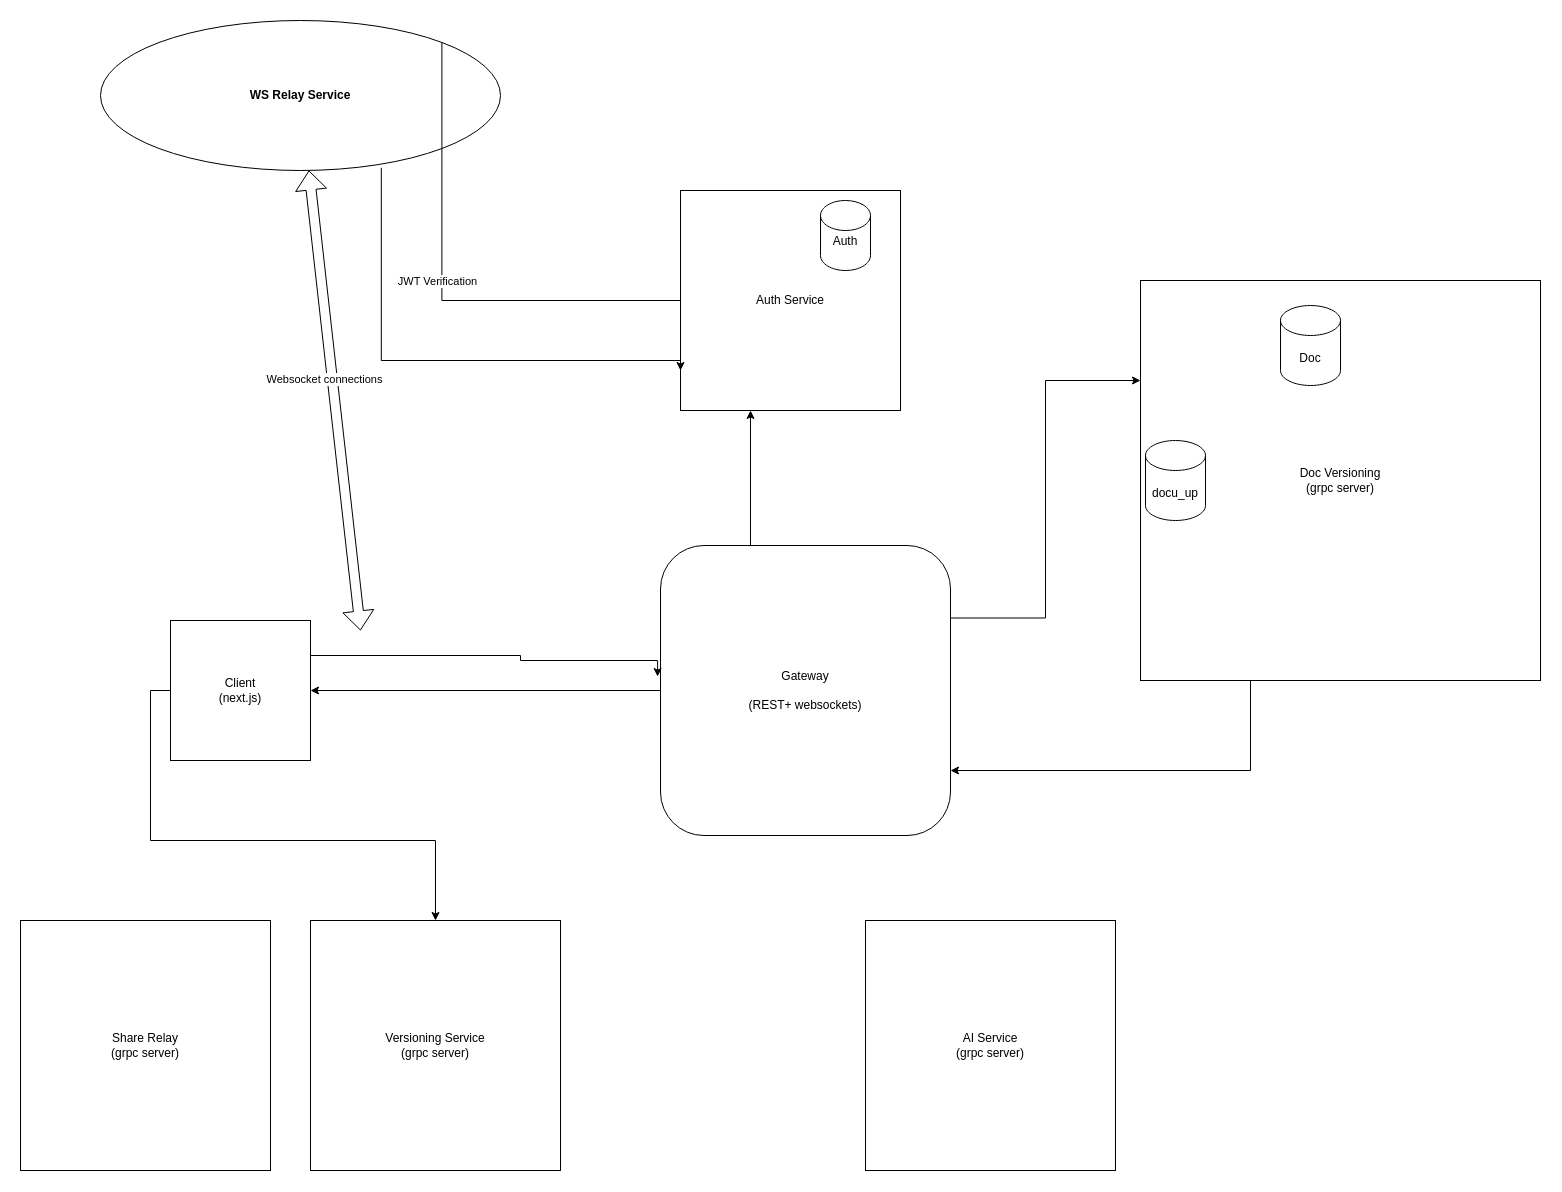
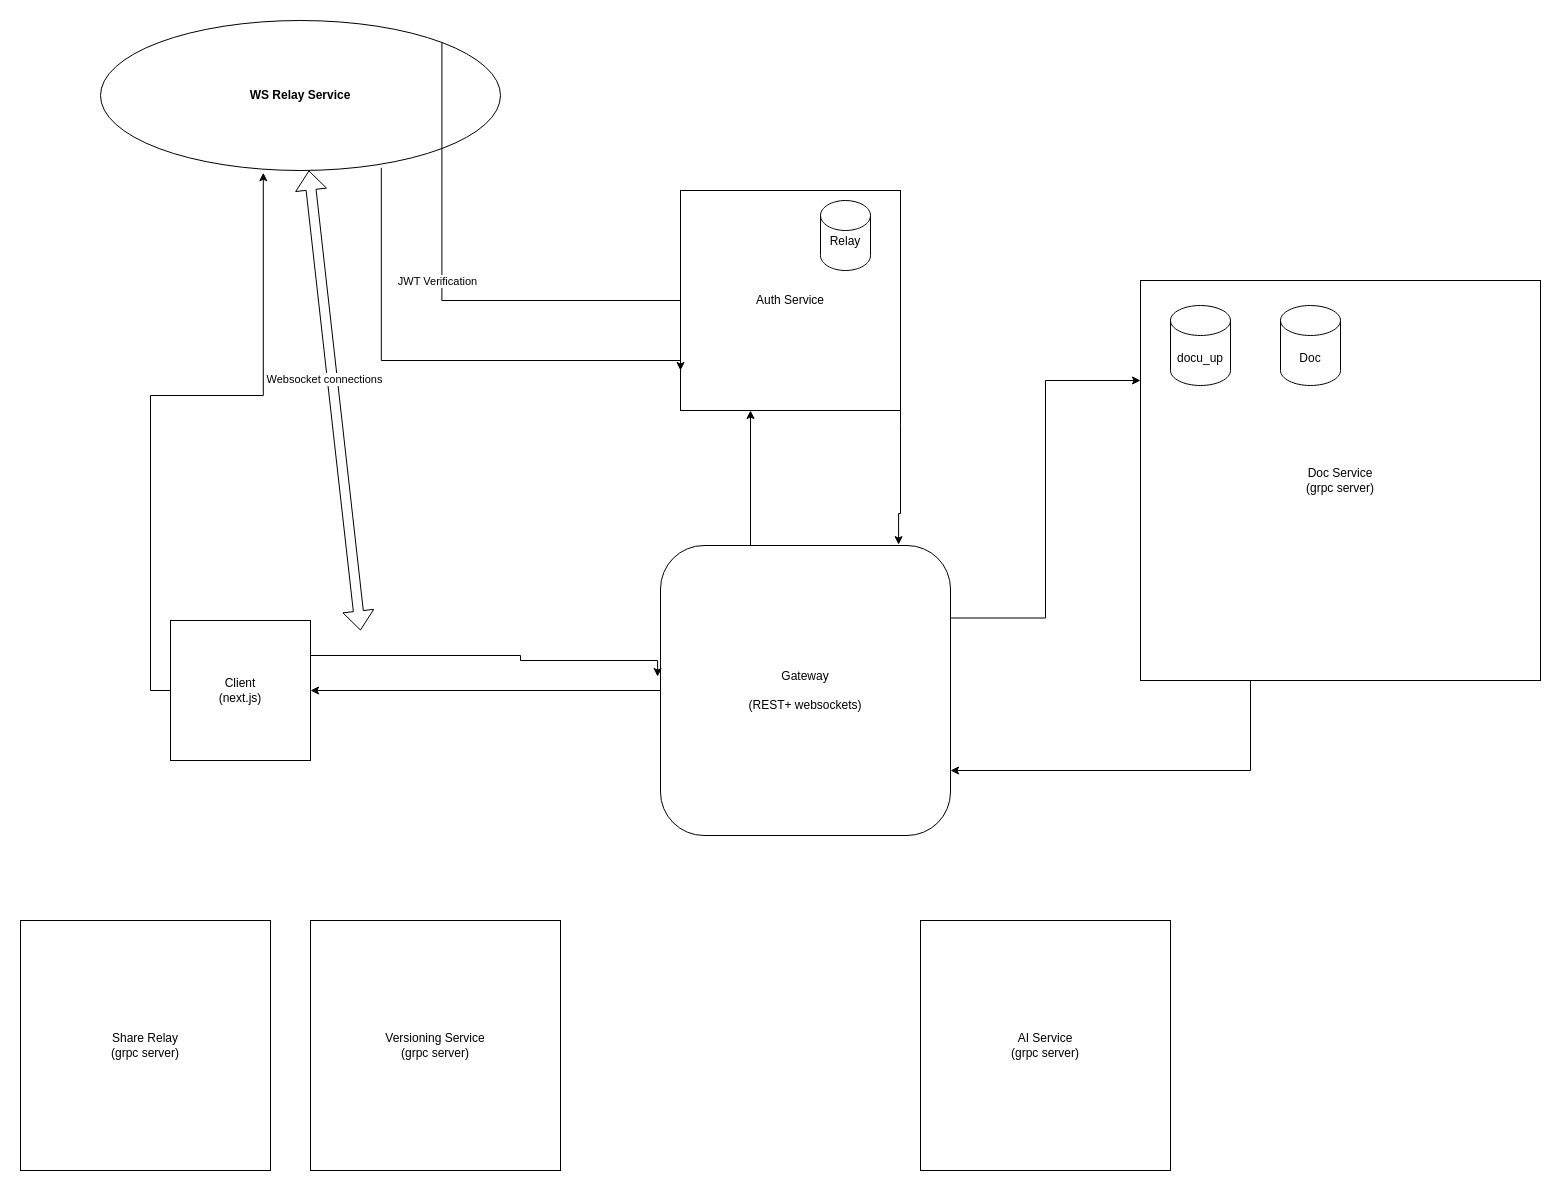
  <mxCell id="0" />
  <mxCell id="1" parent="0" />
  <mxCell id="2" value="Client&lt;div&gt;(next.js)&lt;/div&gt;" style="whiteSpace=wrap;html=1;aspect=fixed;" parent="1" vertex="1"><mxGeometry x="170" y="620" width="140" height="140" as="geometry" /></mxCell>
  <mxCell id="3" style="edgeStyle=orthogonalEdgeStyle;rounded=0;orthogonalLoop=1;jettySize=auto;html=1;exitX=0;exitY=0.5;exitDx=0;exitDy=0;" parent="1" source="5" target="2" edge="1"><mxGeometry relative="1" as="geometry" /></mxCell>
  <mxCell id="4" style="edgeStyle=orthogonalEdgeStyle;rounded=0;orthogonalLoop=1;jettySize=auto;html=1;exitX=1;exitY=0.25;exitDx=0;exitDy=0;entryX=0;entryY=0.25;entryDx=0;entryDy=0;" edge="1" parent="1" source="5" target="9"><mxGeometry relative="1" as="geometry" /></mxCell>
  <mxCell id="5" value="Gateway&lt;div&gt;&lt;br&gt;&lt;/div&gt;&lt;div&gt;(REST+ websockets)&lt;/div&gt;" style="rounded=1;whiteSpace=wrap;html=1;" parent="1" vertex="1"><mxGeometry x="660" y="545" width="290" height="290" as="geometry" /></mxCell>
  <mxCell id="6" style="edgeStyle=orthogonalEdgeStyle;rounded=0;orthogonalLoop=1;jettySize=auto;html=1;exitX=1;exitY=0.25;exitDx=0;exitDy=0;entryX=-0.01;entryY=0.452;entryDx=0;entryDy=0;entryPerimeter=0;" parent="1" source="2" target="5" edge="1"><mxGeometry relative="1" as="geometry"><Array as="points"><mxPoint x="520" y="655" /><mxPoint x="520" y="660" /><mxPoint x="657" y="660" /></Array></mxGeometry></mxCell>
  <mxCell id="7" value="Auth Service" style="whiteSpace=wrap;html=1;aspect=fixed;" parent="1" vertex="1"><mxGeometry x="680" y="190" width="220" height="220" as="geometry" /></mxCell>
  <mxCell id="8" style="edgeStyle=orthogonalEdgeStyle;rounded=0;orthogonalLoop=1;jettySize=auto;html=1;" edge="1" parent="1" source="9" target="5"><mxGeometry relative="1" as="geometry"><Array as="points"><mxPoint x="1250" y="770" /></Array></mxGeometry></mxCell>
- <mxCell id="9" value="Doc Versioning&lt;div&gt;(grpc server)&lt;/div&gt;" style="whiteSpace=wrap;html=1;aspect=fixed;" parent="1" vertex="1"><mxGeometry x="1140" y="280" width="400" height="400" as="geometry" /></mxCell>
- <mxCell id="10" value="AI Service&lt;div&gt;(grpc server)&lt;/div&gt;" style="whiteSpace=wrap;html=1;aspect=fixed;" parent="1" vertex="1"><mxGeometry x="865" y="920" width="250" height="250" as="geometry" /></mxCell>
+ <mxCell id="9" value="Doc Service&lt;div&gt;(grpc server)&lt;/div&gt;" style="whiteSpace=wrap;html=1;aspect=fixed;" parent="1" vertex="1"><mxGeometry x="1140" y="280" width="400" height="400" as="geometry" /></mxCell>
+ <mxCell id="10" value="AI Service&lt;div&gt;(grpc server)&lt;/div&gt;" style="whiteSpace=wrap;html=1;aspect=fixed;" parent="1" vertex="1"><mxGeometry x="920" y="920" width="250" height="250" as="geometry" /></mxCell>
  <mxCell id="11" value="Versioning Service&lt;div&gt;(grpc server)&lt;/div&gt;" style="whiteSpace=wrap;html=1;aspect=fixed;" parent="1" vertex="1"><mxGeometry x="310" y="920" width="250" height="250" as="geometry" /></mxCell>
  <mxCell id="12" value="Share Relay&lt;div&gt;(grpc server)&lt;/div&gt;" style="whiteSpace=wrap;html=1;aspect=fixed;" parent="1" vertex="1"><mxGeometry x="20" y="920" width="250" height="250" as="geometry" /></mxCell>
  <mxCell id="13" style="edgeStyle=orthogonalEdgeStyle;rounded=0;orthogonalLoop=1;jettySize=auto;html=1;exitX=0.702;exitY=0.982;exitDx=0;exitDy=0;entryX=0;entryY=0.75;entryDx=0;entryDy=0;exitPerimeter=0;" parent="1" edge="1" source="14"><mxGeometry relative="1" as="geometry"><mxPoint x="380" y="360" as="sourcePoint" /><mxPoint x="680" y="370" as="targetPoint" /><Array as="points"><mxPoint x="381" y="360" /><mxPoint x="680" y="360" /></Array></mxGeometry></mxCell>
  <mxCell id="14" value="&lt;strong data-end=&quot;1795&quot; data-start=&quot;1775&quot;&gt;WS Relay Service&lt;/strong&gt;" style="ellipse;whiteSpace=wrap;html=1;" parent="1" vertex="1"><mxGeometry x="100" y="20" width="400" height="150" as="geometry" /></mxCell>
+ <mxCell id="15" style="edgeStyle=orthogonalEdgeStyle;rounded=0;orthogonalLoop=1;jettySize=auto;html=1;exitX=1;exitY=0.75;exitDx=0;exitDy=0;entryX=0.821;entryY=-0.003;entryDx=0;entryDy=0;entryPerimeter=0;" parent="1" source="7" target="5" edge="1"><mxGeometry relative="1" as="geometry"><Array as="points"><mxPoint x="900" y="425" /><mxPoint x="900" y="513" /><mxPoint x="898" y="513" /></Array></mxGeometry></mxCell>
  <mxCell id="16" style="edgeStyle=orthogonalEdgeStyle;rounded=0;orthogonalLoop=1;jettySize=auto;html=1;exitX=0;exitY=0.5;exitDx=0;exitDy=0;entryX=1;entryY=0;entryDx=0;entryDy=0;endArrow=none;" parent="1" source="7" target="14" edge="1"><mxGeometry relative="1" as="geometry" /></mxCell>
  <mxCell id="17" value="JWT Verification" style="edgeLabel;html=1;align=center;verticalAlign=middle;resizable=0;points=[];" parent="16" vertex="1" connectable="0"><mxGeometry x="0.039" y="5" relative="1" as="geometry"><mxPoint as="offset" /></mxGeometry></mxCell>
  <mxCell id="18" value="" style="shape=flexArrow;endArrow=classic;startArrow=classic;html=1;rounded=0;" parent="1" target="14" edge="1"><mxGeometry width="100" height="100" relative="1" as="geometry"><mxPoint x="360" y="630" as="sourcePoint" /><mxPoint x="440" y="510" as="targetPoint" /></mxGeometry></mxCell>
  <mxCell id="19" value="Websocket connections" style="edgeLabel;html=1;align=center;verticalAlign=middle;resizable=0;points=[];" parent="18" vertex="1" connectable="0"><mxGeometry x="0.097" y="8" relative="1" as="geometry"><mxPoint as="offset" /></mxGeometry></mxCell>
- <mxCell id="20" style="edgeStyle=orthogonalEdgeStyle;rounded=0;orthogonalLoop=1;jettySize=auto;html=1;exitX=0;exitY=0.5;exitDx=0;exitDy=0;" parent="1" source="2" target="11" edge="1"><mxGeometry relative="1" as="geometry" /></mxCell>
+ <mxCell id="20" style="edgeStyle=orthogonalEdgeStyle;rounded=0;orthogonalLoop=1;jettySize=auto;html=1;exitX=0;exitY=0.5;exitDx=0;exitDy=0;entryX=0.407;entryY=1.015;entryDx=0;entryDy=0;entryPerimeter=0;" parent="1" source="2" target="14" edge="1"><mxGeometry relative="1" as="geometry" /></mxCell>
  <mxCell id="21" style="edgeStyle=orthogonalEdgeStyle;rounded=0;orthogonalLoop=1;jettySize=auto;html=1;exitX=0.5;exitY=0;exitDx=0;exitDy=0;" parent="1" source="5" edge="1"><mxGeometry relative="1" as="geometry"><Array as="points"><mxPoint x="750" y="545" /><mxPoint x="750" y="415" /></Array><mxPoint x="750" y="410" as="targetPoint" /></mxGeometry></mxCell>
- <mxCell id="22" value="docu_up" style="shape=cylinder3;whiteSpace=wrap;html=1;boundedLbl=1;backgroundOutline=1;size=15;" vertex="1" parent="1"><mxGeometry x="1145" y="440" width="60" height="80" as="geometry" /></mxCell>
+ <mxCell id="22" value="docu_up" style="shape=cylinder3;whiteSpace=wrap;html=1;boundedLbl=1;backgroundOutline=1;size=15;" vertex="1" parent="1"><mxGeometry x="1170" y="305" width="60" height="80" as="geometry" /></mxCell>
  <mxCell id="23" value="Doc" style="shape=cylinder3;whiteSpace=wrap;html=1;boundedLbl=1;backgroundOutline=1;size=15;" vertex="1" parent="1"><mxGeometry x="1280" y="305" width="60" height="80" as="geometry" /></mxCell>
- <mxCell id="24" value="Auth&lt;div&gt;&lt;br&gt;&lt;/div&gt;" style="shape=cylinder3;whiteSpace=wrap;html=1;boundedLbl=1;backgroundOutline=1;size=15;" vertex="1" parent="1"><mxGeometry x="820" y="200" width="50" height="70" as="geometry" /></mxCell>
+ <mxCell id="24" value="Relay&lt;div&gt;&lt;br&gt;&lt;/div&gt;" style="shape=cylinder3;whiteSpace=wrap;html=1;boundedLbl=1;backgroundOutline=1;size=15;" vertex="1" parent="1"><mxGeometry x="820" y="200" width="50" height="70" as="geometry" /></mxCell>
